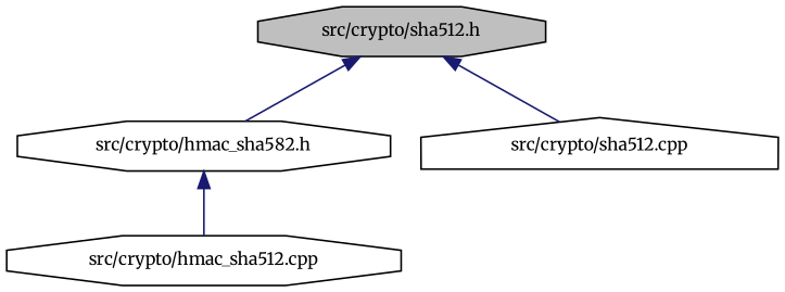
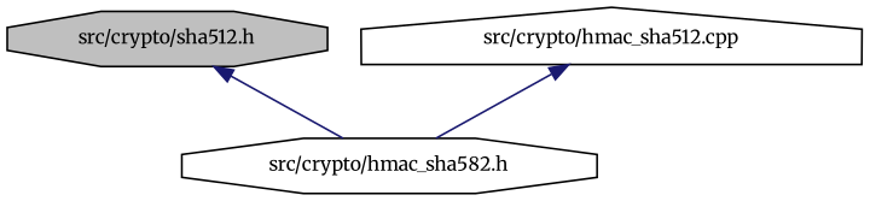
  digraph {
    fontname=Merriweather
    node [color=black fillcolor=white fontname=Merriweather fontsize=10 shape=octagon style=filled]
    edge [color=midnightblue dir=back fontname=Merriweather fontsize=10 labelfontname=Helvetica labelfontsize=10 style=solid]
    n1 [fillcolor=grey75 fontcolor=black height=0.2 label="src/crypto/sha512.h" width=0.4]
    n2 [height=0.2 label="src/crypto/hmac_sha582.h" width=0.4]
-   n3 [height=0.2 label="src/crypto/sha512.cpp" shape=house width=0.4]
-   n4 [height=0.2 label="src/crypto/hmac_sha512.cpp" width=0.4]
+   n4 [height=0.2 label="src/crypto/hmac_sha512.cpp" shape=house width=0.4]
    n1 -> n2
-   n1 -> n3
-   n2 -> n4
+   n4 -> n2
  }
